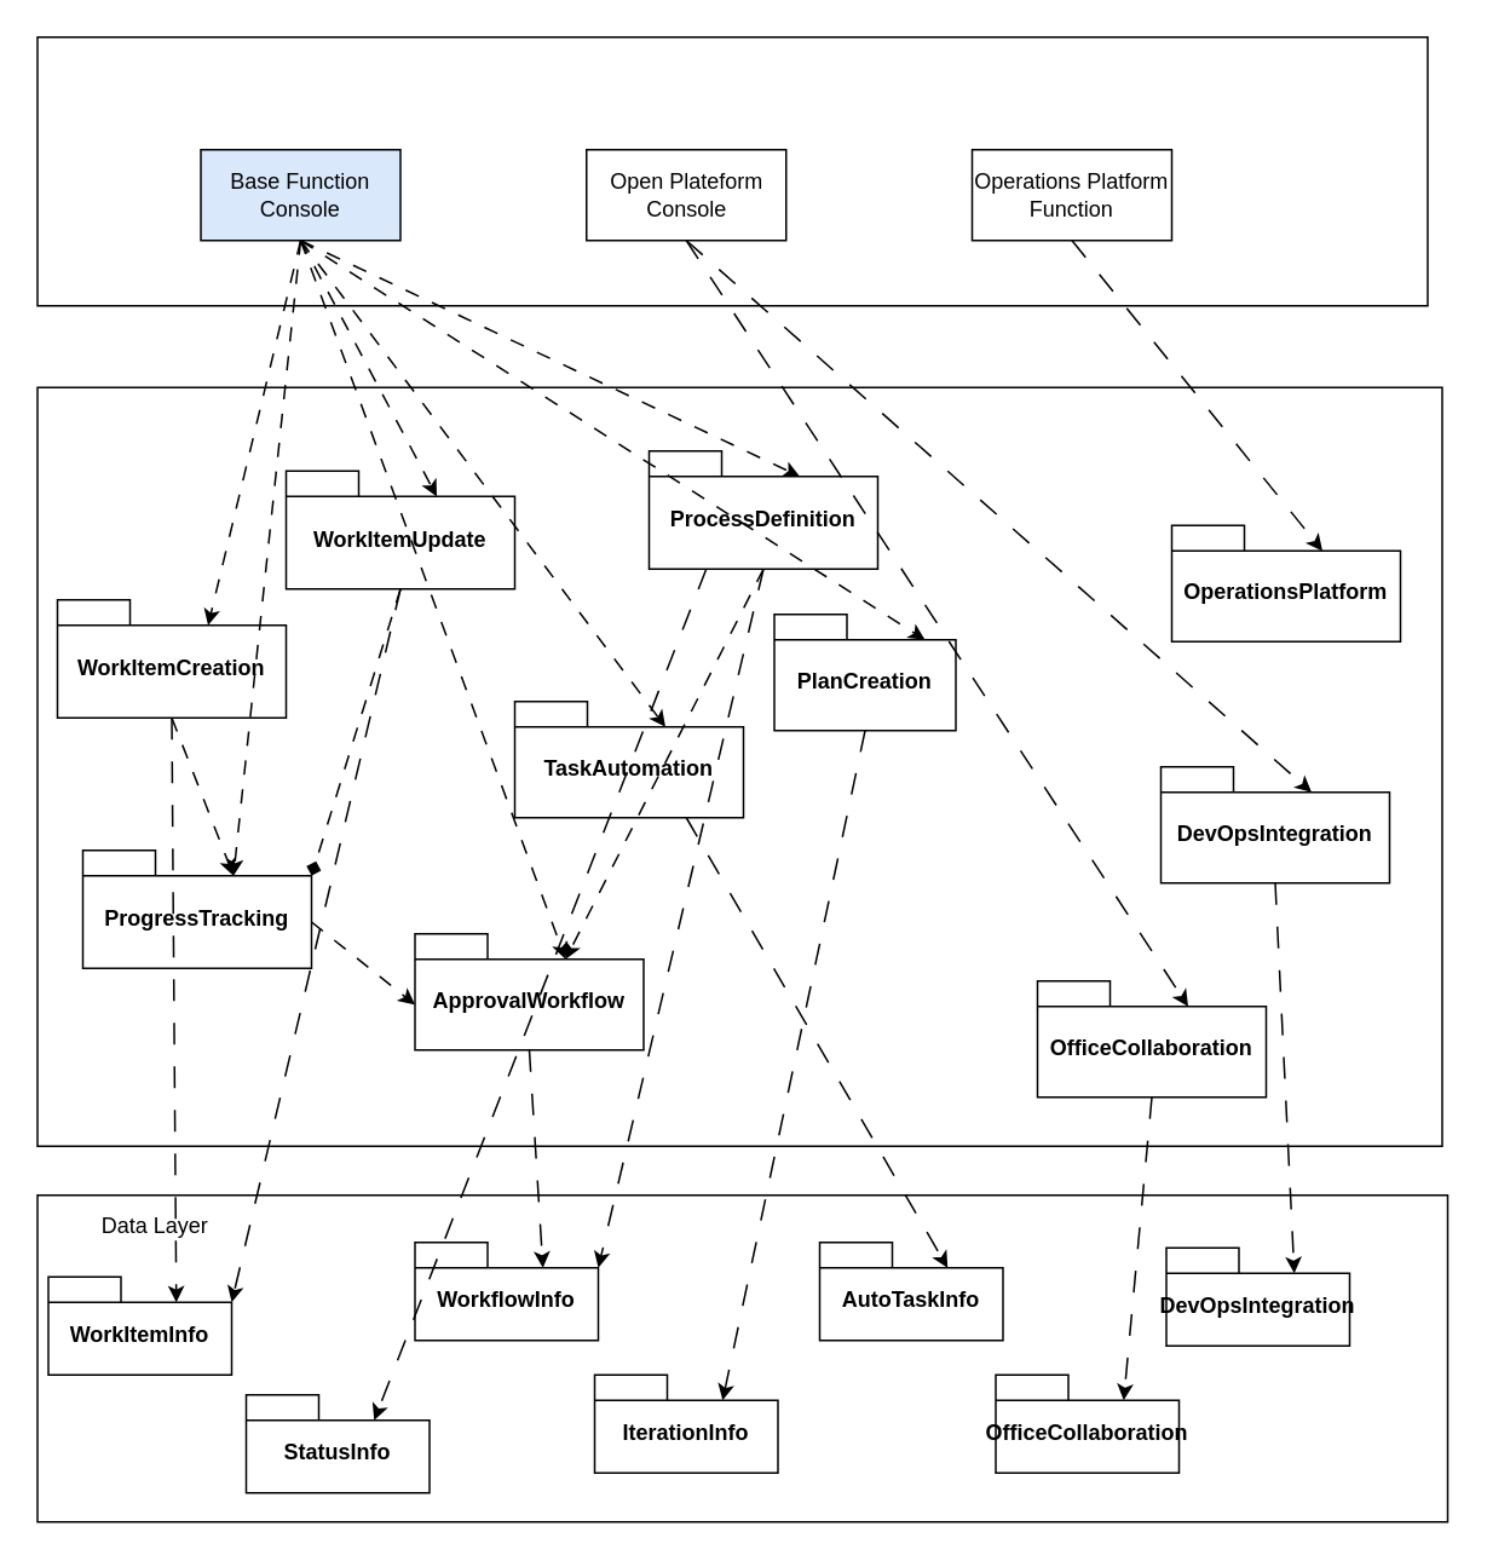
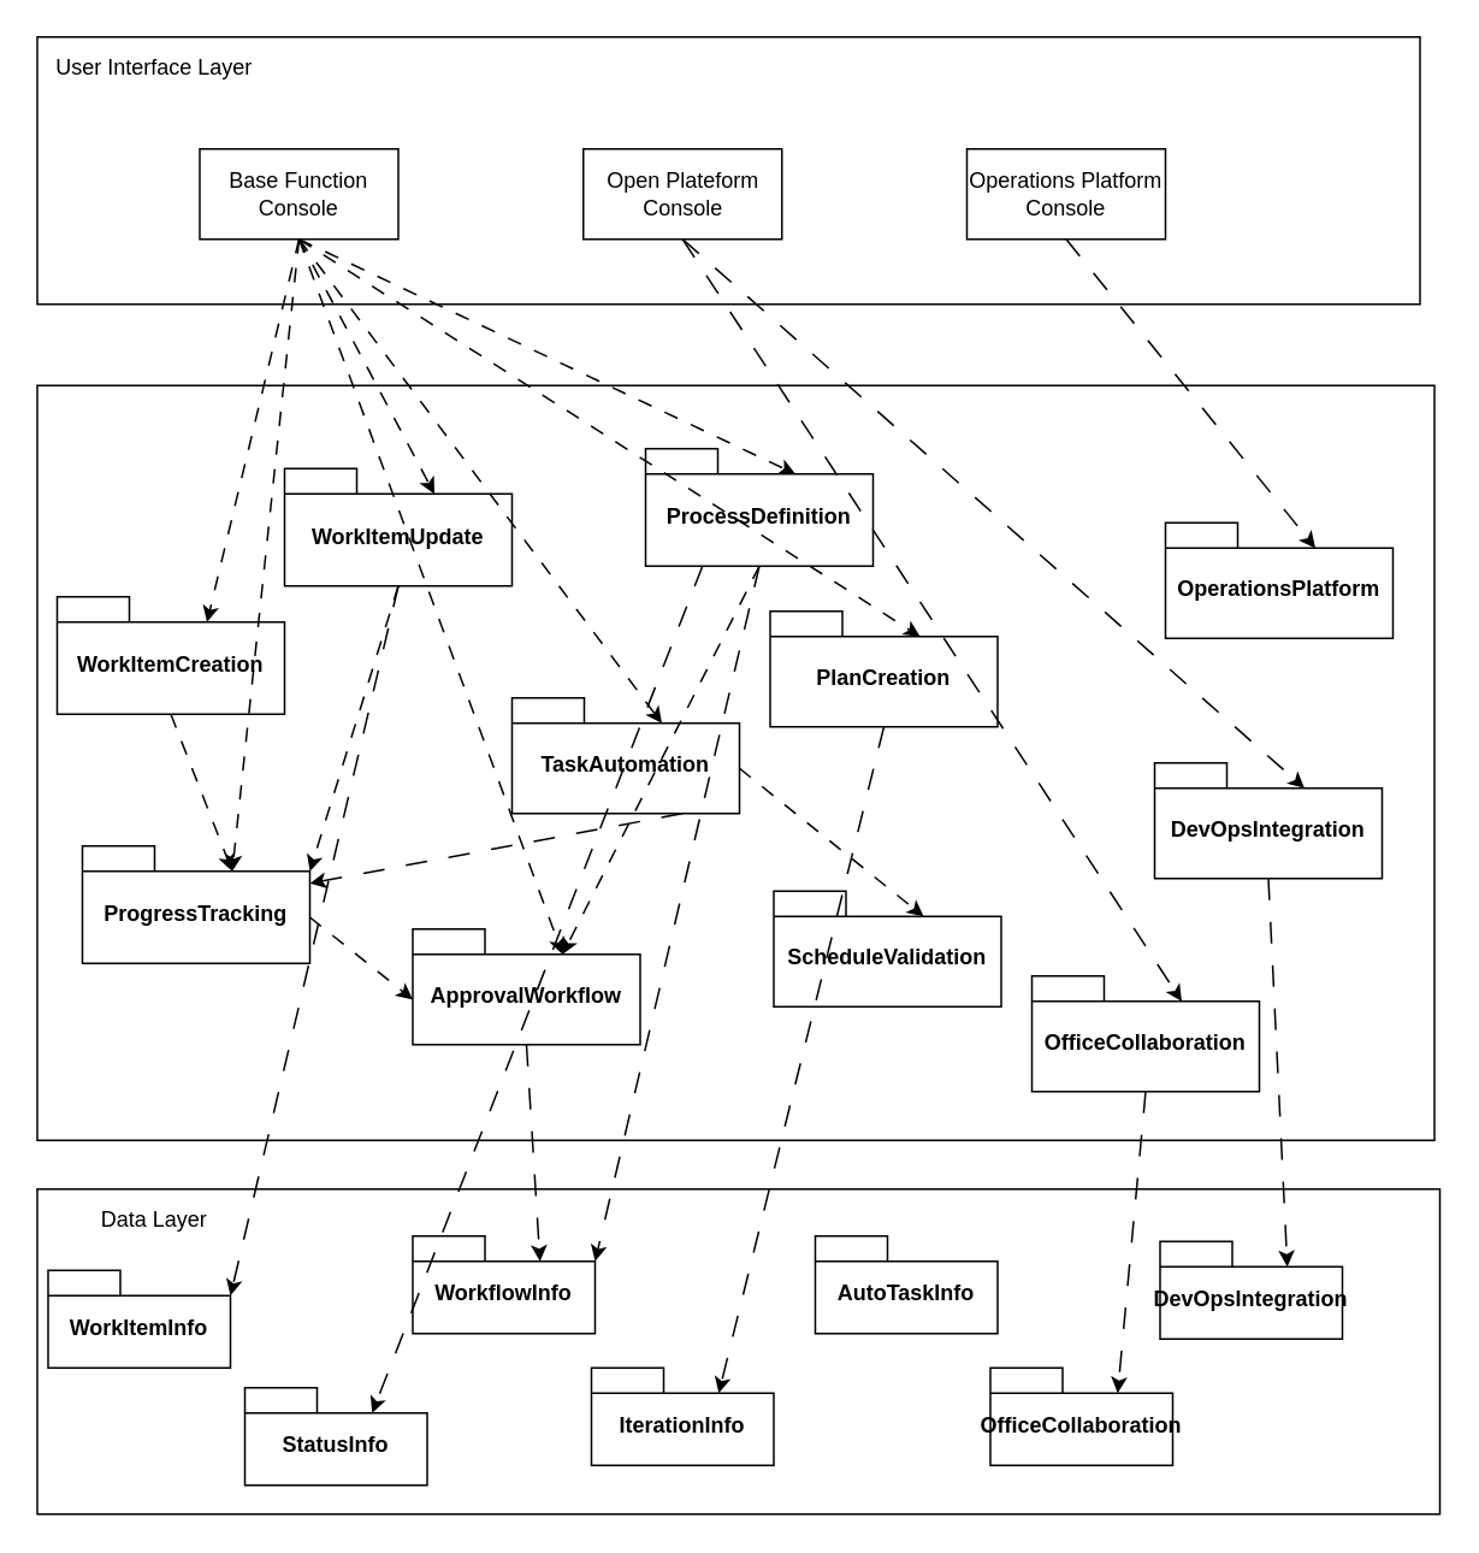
  <mxCell id="0" />
  <mxCell id="1" parent="0" />
  <mxCell id="2" value="" style="rounded=0;whiteSpace=wrap;html=1;" parent="1" vertex="1"><mxGeometry x="20" y="20" width="766" height="148" as="geometry" /></mxCell>
  <mxCell id="3" value="" style="rounded=0;whiteSpace=wrap;html=1;" parent="1" vertex="1"><mxGeometry x="20" y="213" width="774" height="418" as="geometry" /></mxCell>
  <mxCell id="4" value="" style="rounded=0;whiteSpace=wrap;html=1;" parent="1" vertex="1"><mxGeometry x="20" y="658" width="777" height="180" as="geometry" /></mxCell>
+ <mxCell id="5" value="User Interface Layer" style="text;html=1;align=center;verticalAlign=middle;whiteSpace=wrap;rounded=0;" parent="1" vertex="1"><mxGeometry x="20" y="20" width="130" height="33" as="geometry" /></mxCell>
  <mxCell id="6" value="Data Layer" style="text;html=1;align=center;verticalAlign=middle;whiteSpace=wrap;rounded=0;" parent="1" vertex="1"><mxGeometry x="20" y="658" width="130" height="33" as="geometry" /></mxCell>
  <mxCell id="7" value="WorkItemCreation" style="shape=folder;fontStyle=1;spacingTop=10;tabWidth=40;tabHeight=14;tabPosition=left;html=1;whiteSpace=wrap;" parent="1" vertex="1"><mxGeometry x="31" y="330" width="126" height="65" as="geometry" /></mxCell>
- <mxCell id="8" value="Base Function Console" style="html=1;whiteSpace=wrap;fillColor=#dae8fc;" parent="1" vertex="1"><mxGeometry x="110" y="82" width="110" height="50" as="geometry" /></mxCell>
- <mxCell id="9" value="Operations Platform Function" style="html=1;whiteSpace=wrap;" parent="1" vertex="1"><mxGeometry x="535" y="82" width="110" height="50" as="geometry" /></mxCell>
+ <mxCell id="8" value="Base Function Console" style="html=1;whiteSpace=wrap;" parent="1" vertex="1"><mxGeometry x="110" y="82" width="110" height="50" as="geometry" /></mxCell>
+ <mxCell id="9" value="Operations Platform Console" style="html=1;whiteSpace=wrap;" parent="1" vertex="1"><mxGeometry x="535" y="82" width="110" height="50" as="geometry" /></mxCell>
  <mxCell id="10" value="Open Plateform Console" style="html=1;whiteSpace=wrap;" parent="1" vertex="1"><mxGeometry x="322.5" y="82" width="110" height="50" as="geometry" /></mxCell>
  <mxCell id="11" value="WorkItemUpdate" style="shape=folder;fontStyle=1;spacingTop=10;tabWidth=40;tabHeight=14;tabPosition=left;html=1;whiteSpace=wrap;" parent="1" vertex="1"><mxGeometry x="157" y="259" width="126" height="65" as="geometry" /></mxCell>
  <mxCell id="12" value="ProgressTracking" style="shape=folder;fontStyle=1;spacingTop=10;tabWidth=40;tabHeight=14;tabPosition=left;html=1;whiteSpace=wrap;" parent="1" vertex="1"><mxGeometry x="45" y="468" width="126" height="65" as="geometry" /></mxCell>
  <mxCell id="13" value="ProcessDefinition" style="shape=folder;fontStyle=1;spacingTop=10;tabWidth=40;tabHeight=14;tabPosition=left;html=1;whiteSpace=wrap;" parent="1" vertex="1"><mxGeometry x="357" y="248" width="126" height="65" as="geometry" /></mxCell>
  <mxCell id="14" value="ApprovalWorkflow" style="shape=folder;fontStyle=1;spacingTop=10;tabWidth=40;tabHeight=14;tabPosition=left;html=1;whiteSpace=wrap;" parent="1" vertex="1"><mxGeometry x="228" y="514" width="126" height="64" as="geometry" /></mxCell>
- <mxCell id="15" value="PlanCreation" style="shape=folder;fontStyle=1;spacingTop=10;tabWidth=40;tabHeight=14;tabPosition=left;html=1;whiteSpace=wrap;" parent="1" vertex="1"><mxGeometry x="426" y="338" width="100" height="64" as="geometry" /></mxCell>
+ <mxCell id="15" value="PlanCreation" style="shape=folder;fontStyle=1;spacingTop=10;tabWidth=40;tabHeight=14;tabPosition=left;html=1;whiteSpace=wrap;" parent="1" vertex="1"><mxGeometry x="426" y="338" width="126" height="64" as="geometry" /></mxCell>
+ <mxCell id="16" value="ScheduleValidation" style="shape=folder;fontStyle=1;spacingTop=10;tabWidth=40;tabHeight=14;tabPosition=left;html=1;whiteSpace=wrap;" parent="1" vertex="1"><mxGeometry x="428" y="493" width="126" height="64" as="geometry" /></mxCell>
  <mxCell id="17" value="TaskAutomation" style="shape=folder;fontStyle=1;spacingTop=10;tabWidth=40;tabHeight=14;tabPosition=left;html=1;whiteSpace=wrap;" parent="1" vertex="1"><mxGeometry x="283" y="386" width="126" height="64" as="geometry" /></mxCell>
  <mxCell id="18" value="DevOpsIntegration" style="shape=folder;fontStyle=1;spacingTop=10;tabWidth=40;tabHeight=14;tabPosition=left;html=1;whiteSpace=wrap;" parent="1" vertex="1"><mxGeometry x="639" y="422" width="126" height="64" as="geometry" /></mxCell>
  <mxCell id="19" value="OfficeCollaboration" style="shape=folder;fontStyle=1;spacingTop=10;tabWidth=40;tabHeight=14;tabPosition=left;html=1;whiteSpace=wrap;" parent="1" vertex="1"><mxGeometry x="571" y="540" width="126" height="64" as="geometry" /></mxCell>
  <mxCell id="20" value="OperationsPlatform" style="shape=folder;fontStyle=1;spacingTop=10;tabWidth=40;tabHeight=14;tabPosition=left;html=1;whiteSpace=wrap;" parent="1" vertex="1"><mxGeometry x="645" y="289" width="126" height="64" as="geometry" /></mxCell>
  <mxCell id="21" value="WorkItemInfo" style="shape=folder;fontStyle=1;spacingTop=10;tabWidth=40;tabHeight=14;tabPosition=left;html=1;whiteSpace=wrap;" parent="1" vertex="1"><mxGeometry x="26" y="703" width="101" height="54" as="geometry" /></mxCell>
  <mxCell id="22" value="StatusInfo" style="shape=folder;fontStyle=1;spacingTop=10;tabWidth=40;tabHeight=14;tabPosition=left;html=1;whiteSpace=wrap;" parent="1" vertex="1"><mxGeometry x="135" y="768" width="101" height="54" as="geometry" /></mxCell>
  <mxCell id="23" value="WorkflowInfo" style="shape=folder;fontStyle=1;spacingTop=10;tabWidth=40;tabHeight=14;tabPosition=left;html=1;whiteSpace=wrap;" parent="1" vertex="1"><mxGeometry x="228" y="684" width="101" height="54" as="geometry" /></mxCell>
  <mxCell id="24" value="IterationInfo" style="shape=folder;fontStyle=1;spacingTop=10;tabWidth=40;tabHeight=14;tabPosition=left;html=1;whiteSpace=wrap;" parent="1" vertex="1"><mxGeometry x="327" y="757" width="101" height="54" as="geometry" /></mxCell>
  <mxCell id="25" value="AutoTaskInfo" style="shape=folder;fontStyle=1;spacingTop=10;tabWidth=40;tabHeight=14;tabPosition=left;html=1;whiteSpace=wrap;" parent="1" vertex="1"><mxGeometry x="451" y="684" width="101" height="54" as="geometry" /></mxCell>
  <mxCell id="26" value="DevOpsIntegration" style="shape=folder;fontStyle=1;spacingTop=10;tabWidth=40;tabHeight=14;tabPosition=left;html=1;whiteSpace=wrap;" parent="1" vertex="1"><mxGeometry x="642" y="687" width="101" height="54" as="geometry" /></mxCell>
  <mxCell id="27" value="OfficeCollaboration" style="shape=folder;fontStyle=1;spacingTop=10;tabWidth=40;tabHeight=14;tabPosition=left;html=1;whiteSpace=wrap;" parent="1" vertex="1"><mxGeometry x="548" y="757" width="101" height="54" as="geometry" /></mxCell>
  <mxCell id="28" style="rounded=0;orthogonalLoop=1;jettySize=auto;html=1;exitX=0.5;exitY=1;exitDx=0;exitDy=0;entryX=0;entryY=0;entryDx=83;entryDy=14;entryPerimeter=0;dashed=1;dashPattern=8 8;" parent="1" source="8" target="11" edge="1"><mxGeometry relative="1" as="geometry" /></mxCell>
  <mxCell id="29" style="rounded=0;orthogonalLoop=1;jettySize=auto;html=1;exitX=0.5;exitY=1;exitDx=0;exitDy=0;entryX=0;entryY=0;entryDx=83;entryDy=14;entryPerimeter=0;dashed=1;dashPattern=8 8;" parent="1" source="8" target="7" edge="1"><mxGeometry relative="1" as="geometry" /></mxCell>
  <mxCell id="30" style="rounded=0;orthogonalLoop=1;jettySize=auto;html=1;exitX=0.5;exitY=1;exitDx=0;exitDy=0;entryX=0;entryY=0;entryDx=83;entryDy=14;entryPerimeter=0;dashed=1;dashPattern=8 8;" parent="1" source="8" target="13" edge="1"><mxGeometry relative="1" as="geometry" /></mxCell>
  <mxCell id="31" style="rounded=0;orthogonalLoop=1;jettySize=auto;html=1;exitX=0.5;exitY=1;exitDx=0;exitDy=0;entryX=0;entryY=0;entryDx=83;entryDy=14;entryPerimeter=0;dashed=1;dashPattern=12 12;" parent="1" source="10" target="18" edge="1"><mxGeometry relative="1" as="geometry" /></mxCell>
  <mxCell id="32" style="rounded=0;orthogonalLoop=1;jettySize=auto;html=1;exitX=0.5;exitY=1;exitDx=0;exitDy=0;entryX=0;entryY=0;entryDx=83;entryDy=14;entryPerimeter=0;dashed=1;dashPattern=12 12;" parent="1" source="10" target="19" edge="1"><mxGeometry relative="1" as="geometry" /></mxCell>
  <mxCell id="33" style="rounded=0;orthogonalLoop=1;jettySize=auto;html=1;exitX=0.5;exitY=1;exitDx=0;exitDy=0;entryX=0;entryY=0;entryDx=83;entryDy=14;entryPerimeter=0;dashed=1;dashPattern=8 8;" parent="1" source="8" target="17" edge="1"><mxGeometry relative="1" as="geometry" /></mxCell>
  <mxCell id="34" style="rounded=0;orthogonalLoop=1;jettySize=auto;html=1;exitX=0.5;exitY=1;exitDx=0;exitDy=0;entryX=0;entryY=0;entryDx=83;entryDy=14;entryPerimeter=0;dashed=1;dashPattern=8 8;" parent="1" source="8" target="15" edge="1"><mxGeometry relative="1" as="geometry" /></mxCell>
  <mxCell id="35" style="rounded=0;orthogonalLoop=1;jettySize=auto;html=1;exitX=0.5;exitY=1;exitDx=0;exitDy=0;entryX=0;entryY=0;entryDx=83;entryDy=14;entryPerimeter=0;dashed=1;dashPattern=8 8;" parent="1" source="8" target="12" edge="1"><mxGeometry relative="1" as="geometry" /></mxCell>
  <mxCell id="36" style="rounded=0;orthogonalLoop=1;jettySize=auto;html=1;exitX=0.5;exitY=1;exitDx=0;exitDy=0;entryX=0;entryY=0;entryDx=83;entryDy=14;entryPerimeter=0;dashed=1;dashPattern=8 8;" parent="1" source="8" target="14" edge="1"><mxGeometry relative="1" as="geometry" /></mxCell>
  <mxCell id="37" style="rounded=0;orthogonalLoop=1;jettySize=auto;html=1;exitX=0;exitY=0;exitDx=126;exitDy=39.5;exitPerimeter=0;entryX=0;entryY=0;entryDx=0;entryDy=39;entryPerimeter=0;dashed=1;dashPattern=8 8;" parent="1" source="12" target="14" edge="1"><mxGeometry relative="1" as="geometry" /></mxCell>
+ <mxCell id="38" style="rounded=0;orthogonalLoop=1;jettySize=auto;html=1;exitX=0;exitY=0;exitDx=126;exitDy=39;exitPerimeter=0;entryX=0;entryY=0;entryDx=83;entryDy=14;entryPerimeter=0;dashed=1;dashPattern=8 8;" parent="1" source="17" target="16" edge="1"><mxGeometry relative="1" as="geometry" /></mxCell>
  <mxCell id="39" style="rounded=0;orthogonalLoop=1;jettySize=auto;html=1;exitX=0.5;exitY=1;exitDx=0;exitDy=0;entryX=0;entryY=0;entryDx=83;entryDy=14;entryPerimeter=0;dashed=1;dashPattern=12 12;" parent="1" source="9" target="20" edge="1"><mxGeometry relative="1" as="geometry" /></mxCell>
  <mxCell id="40" style="rounded=0;orthogonalLoop=1;jettySize=auto;html=1;exitX=0.5;exitY=1;exitDx=0;exitDy=0;exitPerimeter=0;entryX=0;entryY=0;entryDx=83;entryDy=14;entryPerimeter=0;dashed=1;dashPattern=8 8;" parent="1" source="7" target="12" edge="1"><mxGeometry relative="1" as="geometry" /></mxCell>
- <mxCell id="41" style="rounded=0;orthogonalLoop=1;jettySize=auto;html=1;exitX=0.5;exitY=1;exitDx=0;exitDy=0;exitPerimeter=0;entryX=0;entryY=0;entryDx=126;entryDy=14;entryPerimeter=0;dashed=1;dashPattern=8 8;endArrow=diamond;" parent="1" source="11" target="12" edge="1"><mxGeometry relative="1" as="geometry" /></mxCell>
+ <mxCell id="41" style="rounded=0;orthogonalLoop=1;jettySize=auto;html=1;exitX=0.5;exitY=1;exitDx=0;exitDy=0;exitPerimeter=0;entryX=0;entryY=0;entryDx=126;entryDy=14;entryPerimeter=0;dashed=1;dashPattern=8 8;" parent="1" source="11" target="12" edge="1"><mxGeometry relative="1" as="geometry" /></mxCell>
  <mxCell id="42" style="rounded=0;orthogonalLoop=1;jettySize=auto;html=1;exitX=0.5;exitY=1;exitDx=0;exitDy=0;exitPerimeter=0;entryX=0;entryY=0;entryDx=83;entryDy=14;entryPerimeter=0;dashed=1;dashPattern=8 8;" parent="1" source="13" target="14" edge="1"><mxGeometry relative="1" as="geometry" /></mxCell>
- <mxCell id="43" style="rounded=0;orthogonalLoop=1;jettySize=auto;html=1;exitX=0.5;exitY=1;exitDx=0;exitDy=0;exitPerimeter=0;entryX=0;entryY=0;entryDx=70.5;entryDy=14;entryPerimeter=0;dashed=1;dashPattern=12 12;" parent="1" source="7" target="21" edge="1"><mxGeometry relative="1" as="geometry" /></mxCell>
  <mxCell id="44" style="rounded=0;orthogonalLoop=1;jettySize=auto;html=1;exitX=0.5;exitY=1;exitDx=0;exitDy=0;exitPerimeter=0;entryX=0;entryY=0;entryDx=101;entryDy=14;entryPerimeter=0;dashed=1;dashPattern=12 12;" edge="1" parent="1" source="11" target="21"><mxGeometry relative="1" as="geometry" /></mxCell>
  <mxCell id="45" style="rounded=0;orthogonalLoop=1;jettySize=auto;html=1;exitX=0.5;exitY=1;exitDx=0;exitDy=0;exitPerimeter=0;entryX=0;entryY=0;entryDx=70.5;entryDy=14;entryPerimeter=0;dashed=1;dashPattern=12 12;" edge="1" parent="1" source="14" target="23"><mxGeometry relative="1" as="geometry" /></mxCell>
  <mxCell id="46" style="rounded=0;orthogonalLoop=1;jettySize=auto;html=1;exitX=0.5;exitY=1;exitDx=0;exitDy=0;exitPerimeter=0;entryX=0;entryY=0;entryDx=70.5;entryDy=14;entryPerimeter=0;dashed=1;dashPattern=12 12;" edge="1" parent="1" source="15" target="24"><mxGeometry relative="1" as="geometry" /></mxCell>
  <mxCell id="47" style="rounded=0;orthogonalLoop=1;jettySize=auto;html=1;exitX=0.5;exitY=1;exitDx=0;exitDy=0;exitPerimeter=0;entryX=0;entryY=0;entryDx=70.5;entryDy=14;entryPerimeter=0;dashed=1;dashPattern=12 12;" edge="1" parent="1" source="19" target="27"><mxGeometry relative="1" as="geometry" /></mxCell>
  <mxCell id="48" style="rounded=0;orthogonalLoop=1;jettySize=auto;html=1;exitX=0.5;exitY=1;exitDx=0;exitDy=0;exitPerimeter=0;entryX=0;entryY=0;entryDx=70.5;entryDy=14;entryPerimeter=0;dashed=1;dashPattern=12 12;" edge="1" parent="1" source="18" target="26"><mxGeometry relative="1" as="geometry" /></mxCell>
  <mxCell id="49" style="rounded=0;orthogonalLoop=1;jettySize=auto;html=1;exitX=0.5;exitY=1;exitDx=0;exitDy=0;exitPerimeter=0;entryX=0;entryY=0;entryDx=101;entryDy=14;entryPerimeter=0;dashed=1;dashPattern=12 12;" edge="1" parent="1" source="13" target="23"><mxGeometry relative="1" as="geometry" /></mxCell>
  <mxCell id="50" style="rounded=0;orthogonalLoop=1;jettySize=auto;html=1;exitX=0.25;exitY=1;exitDx=0;exitDy=0;exitPerimeter=0;entryX=0;entryY=0;entryDx=70.5;entryDy=14;entryPerimeter=0;dashed=1;dashPattern=12 12;" edge="1" parent="1" source="13" target="22"><mxGeometry relative="1" as="geometry" /></mxCell>
- <mxCell id="51" style="rounded=0;orthogonalLoop=1;jettySize=auto;html=1;exitX=0.75;exitY=1;exitDx=0;exitDy=0;exitPerimeter=0;entryX=0;entryY=0;entryDx=70.5;entryDy=14;entryPerimeter=0;dashed=1;dashPattern=12 12;" edge="1" parent="1" source="17" target="25"><mxGeometry relative="1" as="geometry" /></mxCell>
+ <mxCell id="51" style="rounded=0;orthogonalLoop=1;jettySize=auto;html=1;exitX=0.75;exitY=1;exitDx=0;exitDy=0;exitPerimeter=0;dashed=1;dashPattern=12 12;" edge="1" parent="1" source="17" target="12"><mxGeometry relative="1" as="geometry" /></mxCell>
